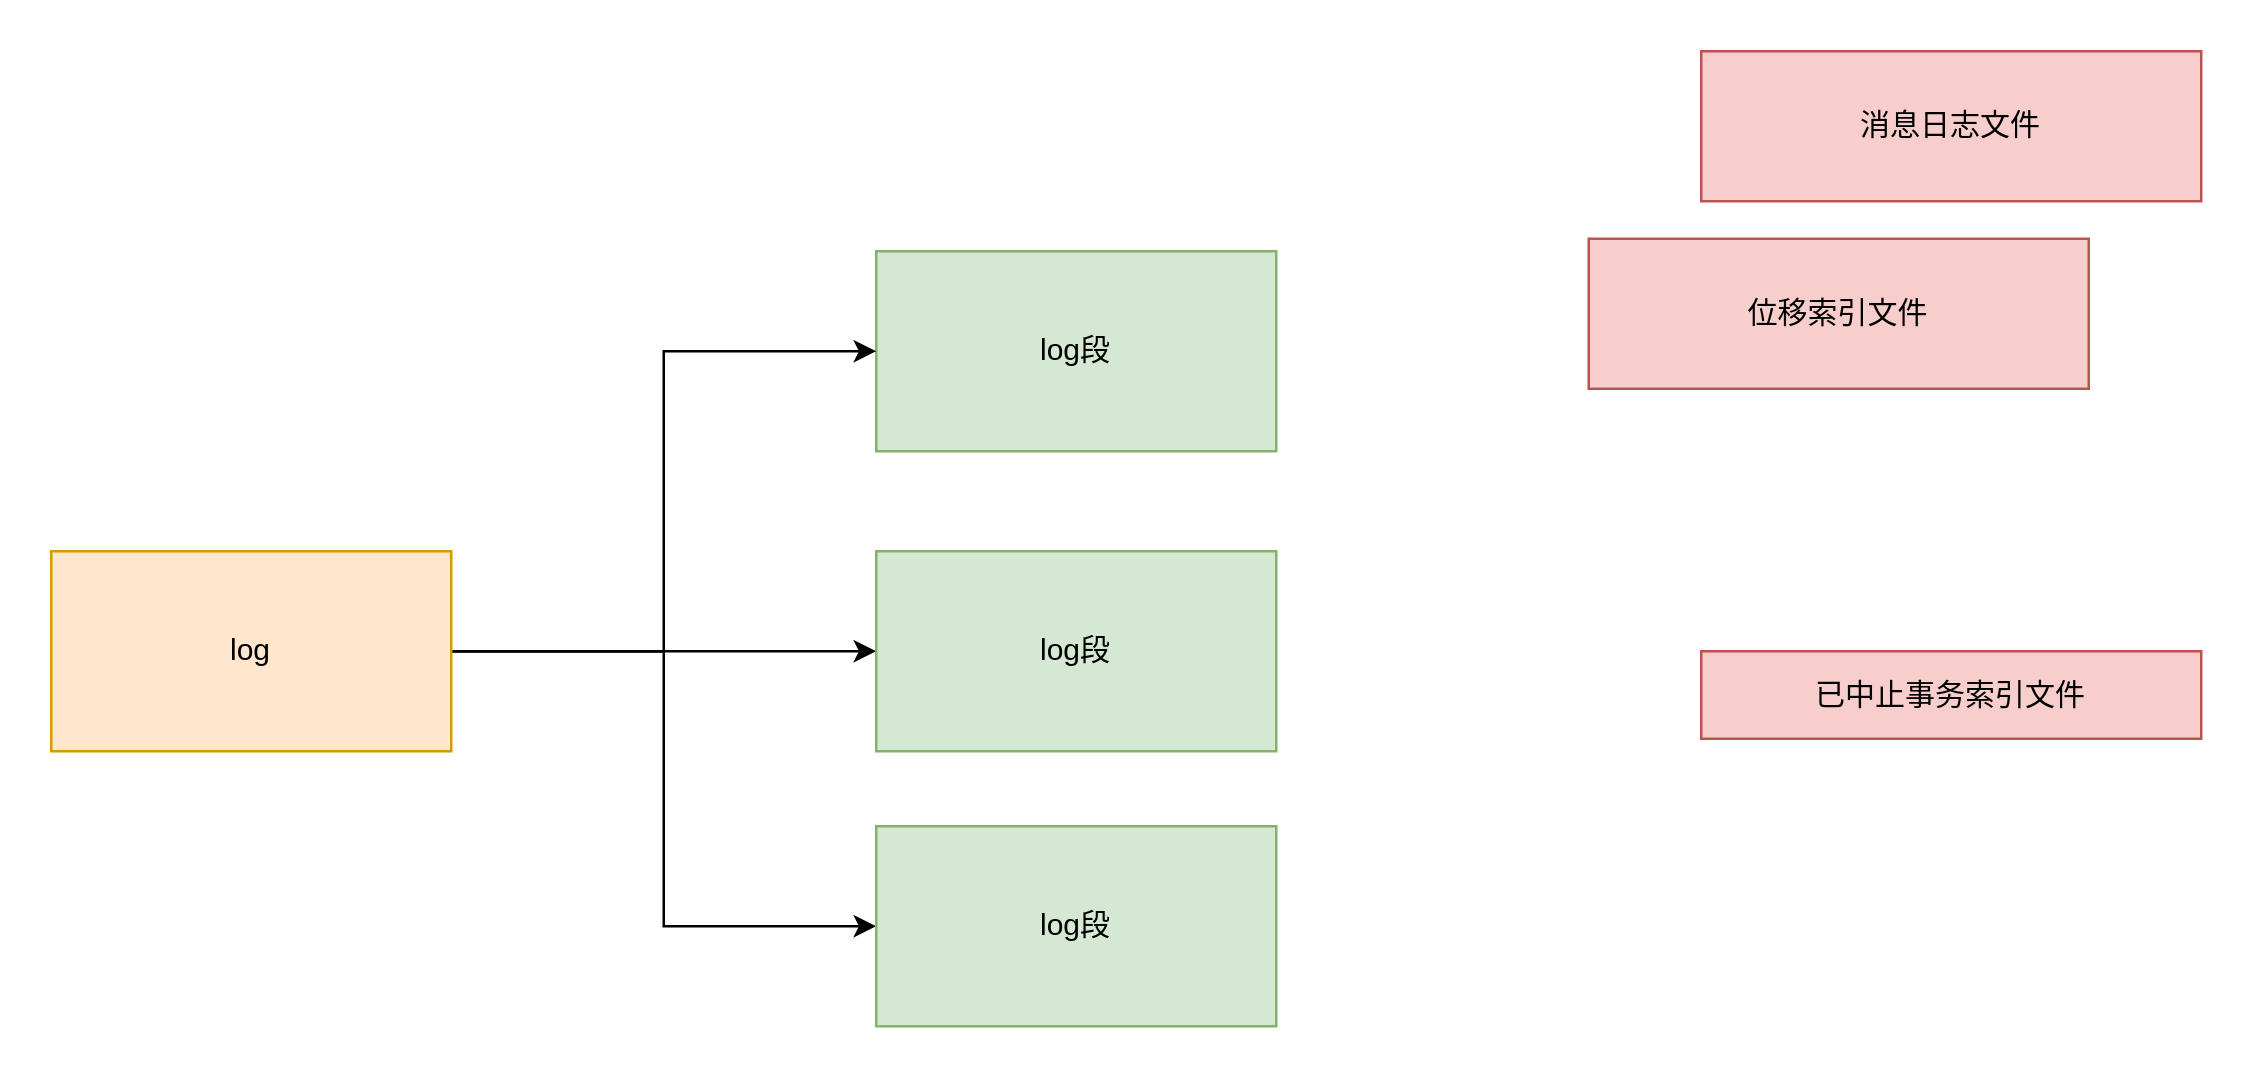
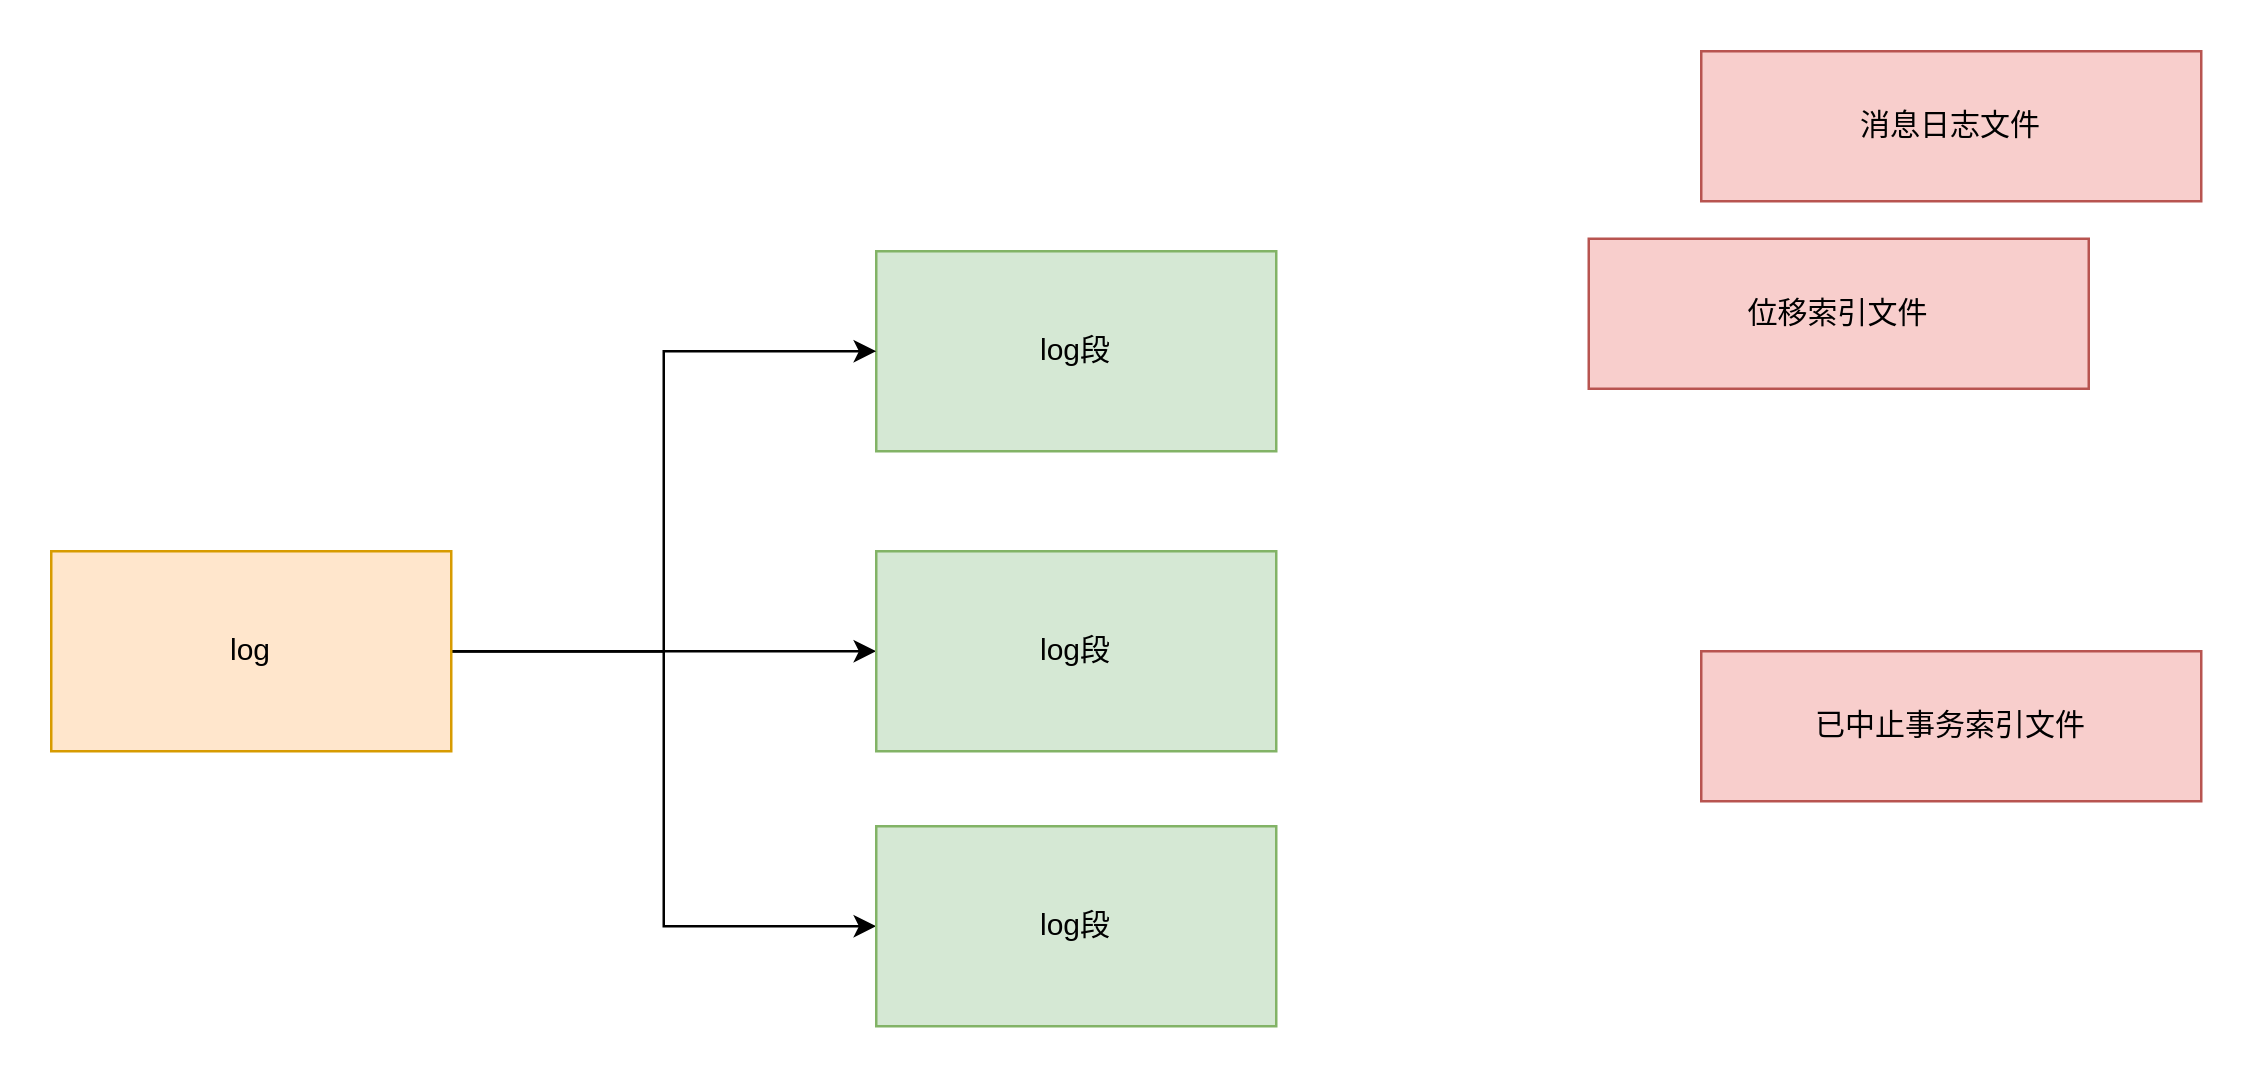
  <mxCell id="0" />
  <mxCell id="1" parent="0" />
  <mxCell id="2" value="消息日志文件" style="text;html=1;strokeColor=#b85450;fillColor=#f8cecc;align=center;verticalAlign=middle;whiteSpace=wrap;rounded=0;" parent="1" vertex="1"><mxGeometry x="680" width="200" height="60" as="geometry" y="20" /></mxCell>
  <mxCell id="3" value="log段" style="text;html=1;strokeColor=#82b366;fillColor=#d5e8d4;align=center;verticalAlign=middle;whiteSpace=wrap;rounded=0;" parent="1" vertex="1"><mxGeometry x="350" y="100" width="160" height="80" as="geometry" /></mxCell>
  <mxCell id="4" style="edgeStyle=orthogonalEdgeStyle;rounded=0;orthogonalLoop=1;jettySize=auto;html=1;entryX=0;entryY=0.5;entryDx=0;entryDy=0;" edge="1" parent="1" source="7" target="3"><mxGeometry relative="1" as="geometry" /></mxCell>
  <mxCell id="5" style="edgeStyle=orthogonalEdgeStyle;rounded=0;orthogonalLoop=1;jettySize=auto;html=1;entryX=0;entryY=0.5;entryDx=0;entryDy=0;" edge="1" parent="1" source="7" target="8"><mxGeometry relative="1" as="geometry" /></mxCell>
  <mxCell id="6" style="edgeStyle=orthogonalEdgeStyle;rounded=0;orthogonalLoop=1;jettySize=auto;html=1;entryX=0;entryY=0.5;entryDx=0;entryDy=0;" edge="1" parent="1" source="7" target="9"><mxGeometry relative="1" as="geometry" /></mxCell>
  <mxCell id="7" value="log&lt;br&gt;" style="text;html=1;strokeColor=#d79b00;fillColor=#ffe6cc;align=center;verticalAlign=middle;whiteSpace=wrap;rounded=0;fontSize=12;" parent="1" vertex="1"><mxGeometry x="20" y="220" width="160" height="80" as="geometry" /></mxCell>
  <mxCell id="8" value="log段" style="text;html=1;strokeColor=#82b366;fillColor=#d5e8d4;align=center;verticalAlign=middle;whiteSpace=wrap;rounded=0;" vertex="1" parent="1"><mxGeometry x="350" y="220" width="160" height="80" as="geometry" /></mxCell>
  <mxCell id="9" value="log段" style="text;html=1;strokeColor=#82b366;fillColor=#d5e8d4;align=center;verticalAlign=middle;whiteSpace=wrap;rounded=0;" vertex="1" parent="1"><mxGeometry x="350" y="330" width="160" height="80" as="geometry" /></mxCell>
  <mxCell id="10" value="位移索引文件" style="text;html=1;strokeColor=#b85450;fillColor=#f8cecc;align=center;verticalAlign=middle;whiteSpace=wrap;rounded=0;" vertex="1" parent="1"><mxGeometry x="635" y="95" width="200" height="60" as="geometry" /></mxCell>
- <mxCell id="11" value="已中止事务索引文件" style="text;html=1;strokeColor=#b85450;fillColor=#f8cecc;align=center;verticalAlign=middle;whiteSpace=wrap;rounded=0;" vertex="1" parent="1"><mxGeometry x="680" y="260" width="200" height="35" as="geometry" /></mxCell>
+ <mxCell id="11" value="已中止事务索引文件" style="text;html=1;strokeColor=#b85450;fillColor=#f8cecc;align=center;verticalAlign=middle;whiteSpace=wrap;rounded=0;" vertex="1" parent="1"><mxGeometry x="680" y="260" width="200" height="60" as="geometry" /></mxCell>
